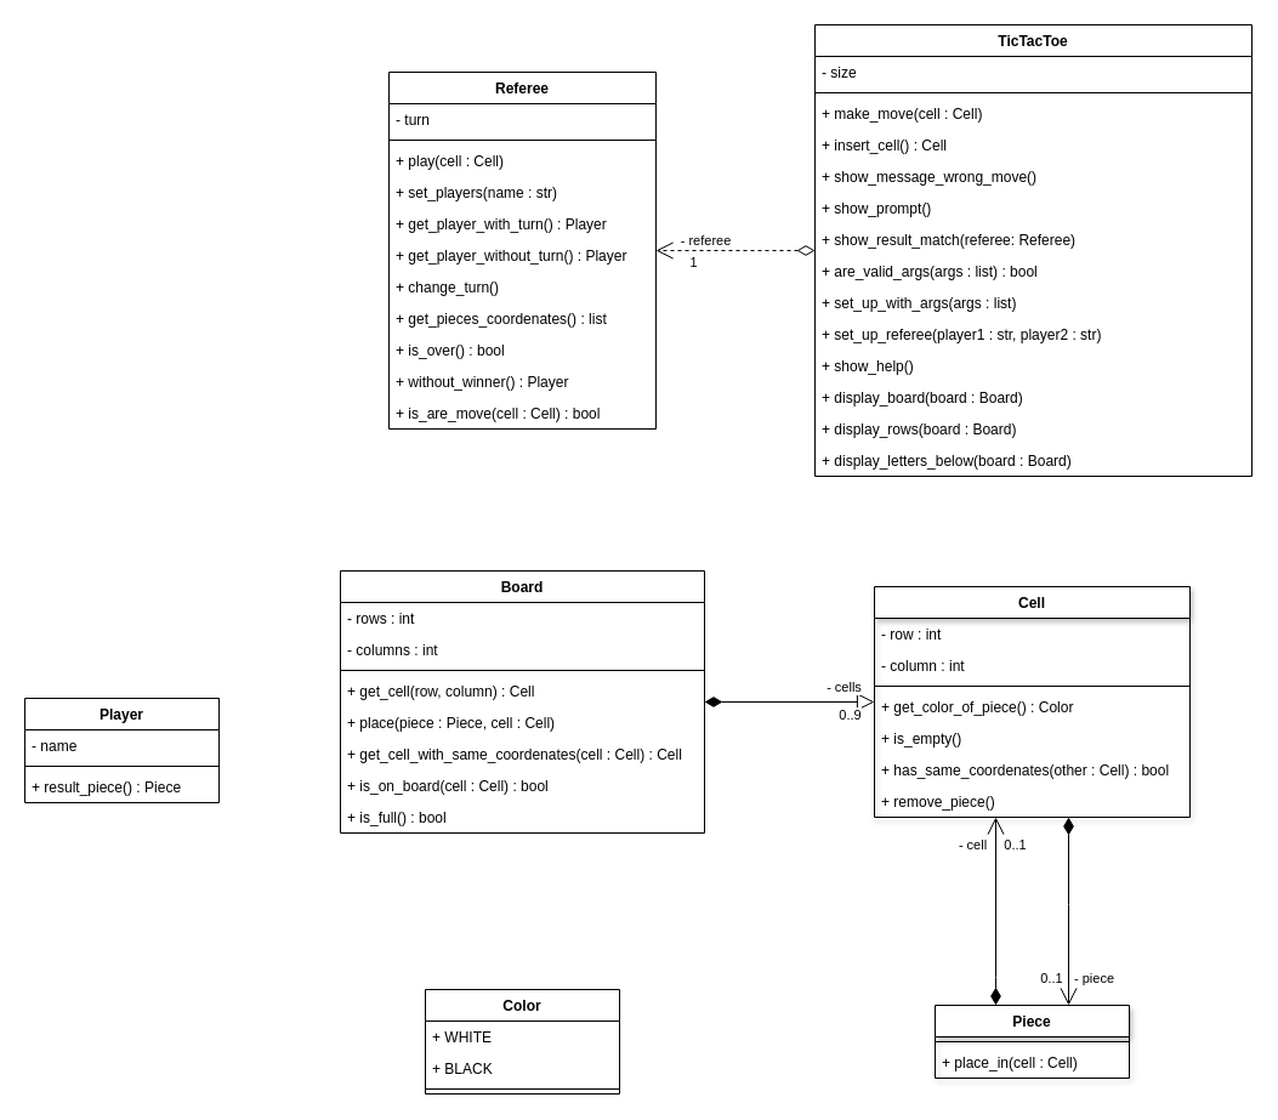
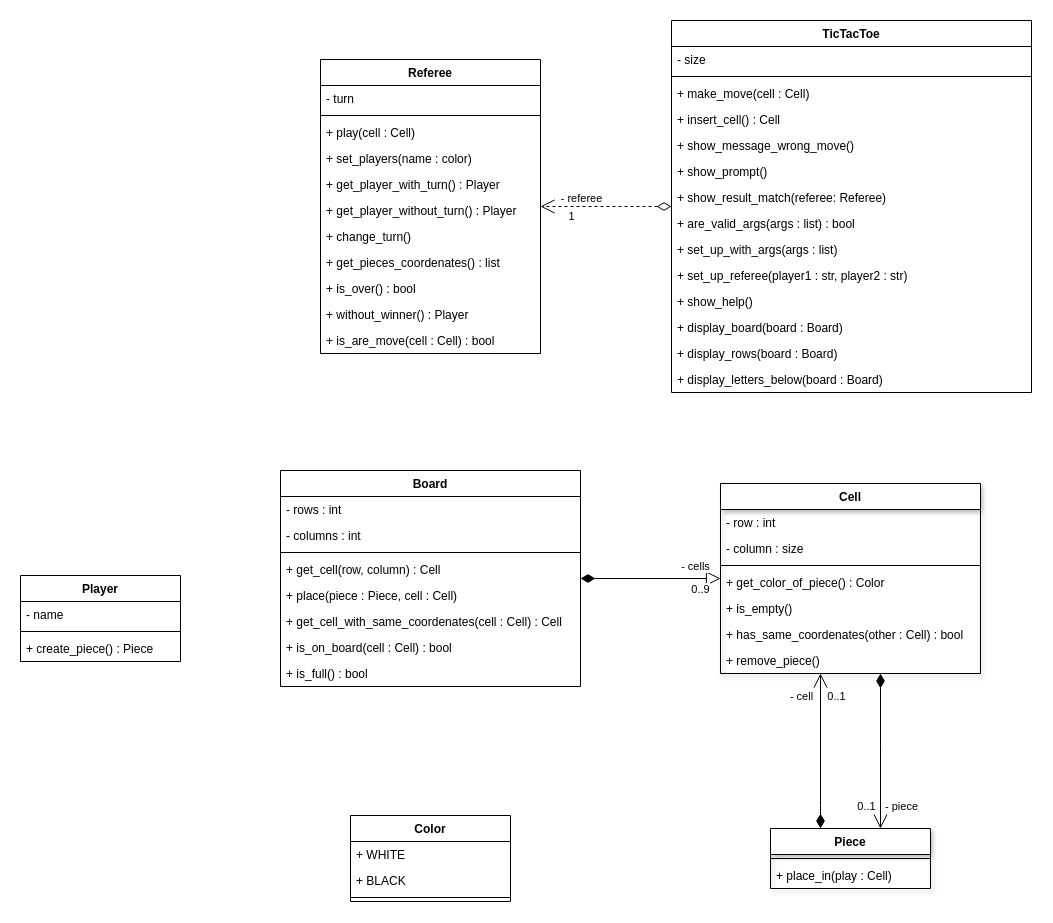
  <mxCell id="0" />
  <mxCell id="1" parent="0" />
  <mxCell id="2" style="edgeStyle=orthogonalEdgeStyle;rounded=0;orthogonalLoop=1;jettySize=auto;html=1;startSize=12;endArrow=block;endFill=0;endSize=12;startArrow=diamondThin;startFill=1;" parent="1" source="48" target="19" edge="1"><mxGeometry relative="1" as="geometry"><mxPoint x="620" y="505" as="targetPoint" /></mxGeometry></mxCell>
  <mxCell id="3" value="0..9" style="edgeLabel;html=1;align=center;verticalAlign=middle;resizable=0;points=[];" parent="2" vertex="1" connectable="0"><mxGeometry x="0.762" y="-1" relative="1" as="geometry"><mxPoint x="-4" y="9" as="offset" /></mxGeometry></mxCell>
  <mxCell id="4" value="- cells" style="edgeLabel;html=1;align=center;verticalAlign=middle;resizable=0;points=[];" parent="2" vertex="1" connectable="0"><mxGeometry x="0.273" y="-1" relative="1" as="geometry"><mxPoint x="25.0" y="-14" as="offset" /></mxGeometry></mxCell>
  <mxCell id="5" style="edgeStyle=orthogonalEdgeStyle;rounded=0;orthogonalLoop=1;jettySize=auto;html=1;startArrow=open;startFill=0;startSize=12;endArrow=diamondThin;endFill=1;endSize=12;" parent="1" source="19" target="27" edge="1"><mxGeometry relative="1" as="geometry"><Array as="points"><mxPoint x="820" y="805" /><mxPoint x="820" y="805" /></Array></mxGeometry></mxCell>
  <mxCell id="6" value="- cell" style="edgeLabel;html=1;align=center;verticalAlign=middle;resizable=0;points=[];" parent="5" vertex="1" connectable="0"><mxGeometry x="0.48" y="-94" relative="1" as="geometry"><mxPoint x="74" y="-93" as="offset" /></mxGeometry></mxCell>
  <mxCell id="7" value="0..1" style="edgeLabel;html=1;align=center;verticalAlign=middle;resizable=0;points=[];" parent="5" vertex="1" connectable="0"><mxGeometry x="0.48" y="62" relative="1" as="geometry"><mxPoint x="-47" y="-93" as="offset" /></mxGeometry></mxCell>
  <mxCell id="8" style="edgeStyle=orthogonalEdgeStyle;rounded=0;orthogonalLoop=1;jettySize=auto;html=1;startArrow=open;startFill=0;startSize=12;endArrow=diamondThin;endFill=1;endSize=12;" parent="1" source="27" target="19" edge="1"><mxGeometry relative="1" as="geometry"><mxPoint x="790" y="815" as="sourcePoint" /><Array as="points"><mxPoint x="880" y="745" /><mxPoint x="880" y="745" /></Array></mxGeometry></mxCell>
  <mxCell id="9" value="- piece" style="edgeLabel;html=1;align=center;verticalAlign=middle;resizable=0;points=[];" parent="8" vertex="1" connectable="0"><mxGeometry x="0.039" y="-54" relative="1" as="geometry"><mxPoint x="-34" y="58" as="offset" /></mxGeometry></mxCell>
  <mxCell id="10" value="0..1" style="edgeLabel;html=1;align=center;verticalAlign=middle;resizable=0;points=[];" parent="8" vertex="1" connectable="0"><mxGeometry x="0.039" y="-20" relative="1" as="geometry"><mxPoint x="-35" y="58" as="offset" /></mxGeometry></mxCell>
  <mxCell id="11" value="Color" style="swimlane;fontStyle=1;align=center;verticalAlign=top;childLayout=stackLayout;horizontal=1;startSize=26;horizontalStack=0;resizeParent=1;resizeParentMax=0;resizeLast=0;collapsible=1;marginBottom=0;" parent="1" vertex="1"><mxGeometry x="350" y="815" width="160" height="86" as="geometry" /></mxCell>
  <mxCell id="12" value="+ WHITE" style="text;strokeColor=none;fillColor=none;align=left;verticalAlign=top;spacingLeft=4;spacingRight=4;overflow=hidden;rotatable=0;points=[[0,0.5],[1,0.5]];portConstraint=eastwest;" parent="11" vertex="1"><mxGeometry y="26" width="160" height="26" as="geometry" /></mxCell>
  <mxCell id="13" value="+ BLACK" style="text;strokeColor=none;fillColor=none;align=left;verticalAlign=top;spacingLeft=4;spacingRight=4;overflow=hidden;rotatable=0;points=[[0,0.5],[1,0.5]];portConstraint=eastwest;" parent="11" vertex="1"><mxGeometry y="52" width="160" height="26" as="geometry" /></mxCell>
  <mxCell id="14" value="" style="line;strokeWidth=1;fillColor=none;align=left;verticalAlign=middle;spacingTop=-1;spacingLeft=3;spacingRight=3;rotatable=0;labelPosition=right;points=[];portConstraint=eastwest;" parent="11" vertex="1"><mxGeometry y="78" width="160" height="8" as="geometry" /></mxCell>
  <mxCell id="15" value="Player" style="swimlane;fontStyle=1;align=center;verticalAlign=top;childLayout=stackLayout;horizontal=1;startSize=26;horizontalStack=0;resizeParent=1;resizeParentMax=0;resizeLast=0;collapsible=1;marginBottom=0;" parent="1" vertex="1"><mxGeometry x="20" y="575" width="160" height="86" as="geometry" /></mxCell>
  <mxCell id="16" value="- name" style="text;strokeColor=none;fillColor=none;align=left;verticalAlign=top;spacingLeft=4;spacingRight=4;overflow=hidden;rotatable=0;points=[[0,0.5],[1,0.5]];portConstraint=eastwest;" parent="15" vertex="1"><mxGeometry y="26" width="160" height="26" as="geometry" /></mxCell>
  <mxCell id="17" value="" style="line;strokeWidth=1;fillColor=none;align=left;verticalAlign=middle;spacingTop=-1;spacingLeft=3;spacingRight=3;rotatable=0;labelPosition=right;points=[];portConstraint=eastwest;" parent="15" vertex="1"><mxGeometry y="52" width="160" height="8" as="geometry" /></mxCell>
- <mxCell id="18" value="+ result_piece() : Piece" style="text;strokeColor=none;fillColor=none;align=left;verticalAlign=top;spacingLeft=4;spacingRight=4;overflow=hidden;rotatable=0;points=[[0,0.5],[1,0.5]];portConstraint=eastwest;" parent="15" vertex="1"><mxGeometry y="60" width="160" height="26" as="geometry" /></mxCell>
+ <mxCell id="18" value="+ create_piece() : Piece" style="text;strokeColor=none;fillColor=none;align=left;verticalAlign=top;spacingLeft=4;spacingRight=4;overflow=hidden;rotatable=0;points=[[0,0.5],[1,0.5]];portConstraint=eastwest;" parent="15" vertex="1"><mxGeometry y="60" width="160" height="26" as="geometry" /></mxCell>
  <mxCell id="19" value="Cell" style="swimlane;fontStyle=1;align=center;verticalAlign=top;childLayout=stackLayout;horizontal=1;startSize=26;horizontalStack=0;resizeParent=1;resizeParentMax=0;resizeLast=0;collapsible=1;marginBottom=0;shadow=1;" parent="1" vertex="1"><mxGeometry x="720" y="483" width="260" height="190" as="geometry" /></mxCell>
  <mxCell id="20" value="- row : int" style="text;strokeColor=none;fillColor=none;align=left;verticalAlign=top;spacingLeft=4;spacingRight=4;overflow=hidden;rotatable=0;points=[[0,0.5],[1,0.5]];portConstraint=eastwest;" parent="19" vertex="1"><mxGeometry y="26" width="260" height="26" as="geometry" /></mxCell>
- <mxCell id="21" value="- column : int" style="text;strokeColor=none;fillColor=none;align=left;verticalAlign=top;spacingLeft=4;spacingRight=4;overflow=hidden;rotatable=0;points=[[0,0.5],[1,0.5]];portConstraint=eastwest;" parent="19" vertex="1"><mxGeometry y="52" width="260" height="26" as="geometry" /></mxCell>
+ <mxCell id="21" value="- column : size" style="text;strokeColor=none;fillColor=none;align=left;verticalAlign=top;spacingLeft=4;spacingRight=4;overflow=hidden;rotatable=0;points=[[0,0.5],[1,0.5]];portConstraint=eastwest;" parent="19" vertex="1"><mxGeometry y="52" width="260" height="26" as="geometry" /></mxCell>
  <mxCell id="22" value="" style="line;strokeWidth=1;fillColor=none;align=left;verticalAlign=middle;spacingTop=-1;spacingLeft=3;spacingRight=3;rotatable=0;labelPosition=right;points=[];portConstraint=eastwest;" parent="19" vertex="1"><mxGeometry y="78" width="260" height="8" as="geometry" /></mxCell>
  <mxCell id="23" value="+ get_color_of_piece() : Color" style="text;strokeColor=none;fillColor=none;align=left;verticalAlign=top;spacingLeft=4;spacingRight=4;overflow=hidden;rotatable=0;points=[[0,0.5],[1,0.5]];portConstraint=eastwest;" parent="19" vertex="1"><mxGeometry y="86" width="260" height="26" as="geometry" /></mxCell>
  <mxCell id="24" value="+ is_empty()" style="text;strokeColor=none;fillColor=none;align=left;verticalAlign=top;spacingLeft=4;spacingRight=4;overflow=hidden;rotatable=0;points=[[0,0.5],[1,0.5]];portConstraint=eastwest;" parent="19" vertex="1"><mxGeometry y="112" width="260" height="26" as="geometry" /></mxCell>
  <mxCell id="25" value="+ has_same_coordenates(other : Cell) : bool" style="text;strokeColor=none;fillColor=none;align=left;verticalAlign=top;spacingLeft=4;spacingRight=4;overflow=hidden;rotatable=0;points=[[0,0.5],[1,0.5]];portConstraint=eastwest;" parent="19" vertex="1"><mxGeometry y="138" width="260" height="26" as="geometry" /></mxCell>
  <mxCell id="26" value="+ remove_piece()" style="text;strokeColor=none;fillColor=none;align=left;verticalAlign=top;spacingLeft=4;spacingRight=4;overflow=hidden;rotatable=0;points=[[0,0.5],[1,0.5]];portConstraint=eastwest;" parent="19" vertex="1"><mxGeometry y="164" width="260" height="26" as="geometry" /></mxCell>
  <mxCell id="27" value="Piece" style="swimlane;fontStyle=1;align=center;verticalAlign=top;childLayout=stackLayout;horizontal=1;startSize=26;horizontalStack=0;resizeParent=1;resizeParentMax=0;resizeLast=0;collapsible=1;marginBottom=0;shadow=1;" parent="1" vertex="1"><mxGeometry x="770" y="828" width="160" height="60" as="geometry" /></mxCell>
  <mxCell id="28" value="" style="line;strokeWidth=1;fillColor=none;align=left;verticalAlign=middle;spacingTop=-1;spacingLeft=3;spacingRight=3;rotatable=0;labelPosition=right;points=[];portConstraint=eastwest;" parent="27" vertex="1"><mxGeometry y="26" width="160" height="8" as="geometry" /></mxCell>
- <mxCell id="29" value="+ place_in(cell : Cell)" style="text;strokeColor=none;fillColor=none;align=left;verticalAlign=top;spacingLeft=4;spacingRight=4;overflow=hidden;rotatable=0;points=[[0,0.5],[1,0.5]];portConstraint=eastwest;" parent="27" vertex="1"><mxGeometry y="34" width="160" height="26" as="geometry" /></mxCell>
+ <mxCell id="29" value="+ place_in(play : Cell)" style="text;strokeColor=none;fillColor=none;align=left;verticalAlign=top;spacingLeft=4;spacingRight=4;overflow=hidden;rotatable=0;points=[[0,0.5],[1,0.5]];portConstraint=eastwest;" parent="27" vertex="1"><mxGeometry y="34" width="160" height="26" as="geometry" /></mxCell>
  <mxCell id="30" style="edgeStyle=orthogonalEdgeStyle;rounded=0;orthogonalLoop=1;jettySize=auto;html=1;startArrow=diamondThin;startFill=0;startSize=12;endArrow=open;endFill=0;endSize=12;dashed=1;" parent="1" source="33" target="57" edge="1"><mxGeometry relative="1" as="geometry" /></mxCell>
  <mxCell id="31" value="- referee" style="edgeLabel;html=1;align=center;verticalAlign=middle;resizable=0;points=[];" parent="30" vertex="1" connectable="0"><mxGeometry x="0.267" relative="1" as="geometry"><mxPoint x="-8" y="-9" as="offset" /></mxGeometry></mxCell>
  <mxCell id="32" value="1" style="edgeLabel;html=1;align=center;verticalAlign=middle;resizable=0;points=[];" parent="30" vertex="1" connectable="0"><mxGeometry x="0.221" y="3" relative="1" as="geometry"><mxPoint x="-21" y="6" as="offset" /></mxGeometry></mxCell>
  <mxCell id="33" value="TicTacToe" style="swimlane;fontStyle=1;align=center;verticalAlign=top;childLayout=stackLayout;horizontal=1;startSize=26;horizontalStack=0;resizeParent=1;resizeParentMax=0;resizeLast=0;collapsible=1;marginBottom=0;" parent="1" vertex="1"><mxGeometry x="671" y="20" width="360" height="372" as="geometry" /></mxCell>
  <mxCell id="34" value="- size" style="text;strokeColor=none;fillColor=none;align=left;verticalAlign=top;spacingLeft=4;spacingRight=4;overflow=hidden;rotatable=0;points=[[0,0.5],[1,0.5]];portConstraint=eastwest;" parent="33" vertex="1"><mxGeometry y="26" width="360" height="26" as="geometry" /></mxCell>
  <mxCell id="35" value="" style="line;strokeWidth=1;fillColor=none;align=left;verticalAlign=middle;spacingTop=-1;spacingLeft=3;spacingRight=3;rotatable=0;labelPosition=right;points=[];portConstraint=eastwest;" parent="33" vertex="1"><mxGeometry y="52" width="360" height="8" as="geometry" /></mxCell>
  <mxCell id="36" value="+ make_move(cell : Cell)" style="text;strokeColor=none;fillColor=none;align=left;verticalAlign=top;spacingLeft=4;spacingRight=4;overflow=hidden;rotatable=0;points=[[0,0.5],[1,0.5]];portConstraint=eastwest;" parent="33" vertex="1"><mxGeometry y="60" width="360" height="26" as="geometry" /></mxCell>
  <mxCell id="37" value="+ insert_cell() : Cell" style="text;strokeColor=none;fillColor=none;align=left;verticalAlign=top;spacingLeft=4;spacingRight=4;overflow=hidden;rotatable=0;points=[[0,0.5],[1,0.5]];portConstraint=eastwest;" parent="33" vertex="1"><mxGeometry y="86" width="360" height="26" as="geometry" /></mxCell>
  <mxCell id="38" value="+ show_message_wrong_move()" style="text;strokeColor=none;fillColor=none;align=left;verticalAlign=top;spacingLeft=4;spacingRight=4;overflow=hidden;rotatable=0;points=[[0,0.5],[1,0.5]];portConstraint=eastwest;" parent="33" vertex="1"><mxGeometry y="112" width="360" height="26" as="geometry" /></mxCell>
  <mxCell id="39" value="+ show_prompt()" style="text;strokeColor=none;fillColor=none;align=left;verticalAlign=top;spacingLeft=4;spacingRight=4;overflow=hidden;rotatable=0;points=[[0,0.5],[1,0.5]];portConstraint=eastwest;" parent="33" vertex="1"><mxGeometry y="138" width="360" height="26" as="geometry" /></mxCell>
  <mxCell id="40" value="+ show_result_match(referee: Referee)" style="text;strokeColor=none;fillColor=none;align=left;verticalAlign=top;spacingLeft=4;spacingRight=4;overflow=hidden;rotatable=0;points=[[0,0.5],[1,0.5]];portConstraint=eastwest;" parent="33" vertex="1"><mxGeometry y="164" width="360" height="26" as="geometry" /></mxCell>
  <mxCell id="41" value="+ are_valid_args(args : list) : bool" style="text;strokeColor=none;fillColor=none;align=left;verticalAlign=top;spacingLeft=4;spacingRight=4;overflow=hidden;rotatable=0;points=[[0,0.5],[1,0.5]];portConstraint=eastwest;" parent="33" vertex="1"><mxGeometry y="190" width="360" height="26" as="geometry" /></mxCell>
  <mxCell id="42" value="+ set_up_with_args(args : list)" style="text;strokeColor=none;fillColor=none;align=left;verticalAlign=top;spacingLeft=4;spacingRight=4;overflow=hidden;rotatable=0;points=[[0,0.5],[1,0.5]];portConstraint=eastwest;" parent="33" vertex="1"><mxGeometry y="216" width="360" height="26" as="geometry" /></mxCell>
  <mxCell id="43" value="+ set_up_referee(player1 : str, player2 : str)" style="text;strokeColor=none;fillColor=none;align=left;verticalAlign=top;spacingLeft=4;spacingRight=4;overflow=hidden;rotatable=0;points=[[0,0.5],[1,0.5]];portConstraint=eastwest;" parent="33" vertex="1"><mxGeometry y="242" width="360" height="26" as="geometry" /></mxCell>
  <mxCell id="44" value="+ show_help()" style="text;strokeColor=none;fillColor=none;align=left;verticalAlign=top;spacingLeft=4;spacingRight=4;overflow=hidden;rotatable=0;points=[[0,0.5],[1,0.5]];portConstraint=eastwest;" parent="33" vertex="1"><mxGeometry y="268" width="360" height="26" as="geometry" /></mxCell>
  <mxCell id="45" value="+ display_board(board : Board)" style="text;strokeColor=none;fillColor=none;align=left;verticalAlign=top;spacingLeft=4;spacingRight=4;overflow=hidden;rotatable=0;points=[[0,0.5],[1,0.5]];portConstraint=eastwest;" parent="33" vertex="1"><mxGeometry y="294" width="360" height="26" as="geometry" /></mxCell>
  <mxCell id="46" value="+ display_rows(board : Board)" style="text;strokeColor=none;fillColor=none;align=left;verticalAlign=top;spacingLeft=4;spacingRight=4;overflow=hidden;rotatable=0;points=[[0,0.5],[1,0.5]];portConstraint=eastwest;" parent="33" vertex="1"><mxGeometry y="320" width="360" height="26" as="geometry" /></mxCell>
  <mxCell id="47" value="+ display_letters_below(board : Board)" style="text;strokeColor=none;fillColor=none;align=left;verticalAlign=top;spacingLeft=4;spacingRight=4;overflow=hidden;rotatable=0;points=[[0,0.5],[1,0.5]];portConstraint=eastwest;" parent="33" vertex="1"><mxGeometry y="346" width="360" height="26" as="geometry" /></mxCell>
  <mxCell id="48" value="Board" style="swimlane;fontStyle=1;align=center;verticalAlign=top;childLayout=stackLayout;horizontal=1;startSize=26;horizontalStack=0;resizeParent=1;resizeParentMax=0;resizeLast=0;collapsible=1;marginBottom=0;" parent="1" vertex="1"><mxGeometry x="280" y="470" width="300" height="216" as="geometry" /></mxCell>
  <mxCell id="49" value="- rows : int" style="text;strokeColor=none;fillColor=none;align=left;verticalAlign=top;spacingLeft=4;spacingRight=4;overflow=hidden;rotatable=0;points=[[0,0.5],[1,0.5]];portConstraint=eastwest;" parent="48" vertex="1"><mxGeometry y="26" width="300" height="26" as="geometry" /></mxCell>
  <mxCell id="50" value="- columns : int" style="text;strokeColor=none;fillColor=none;align=left;verticalAlign=top;spacingLeft=4;spacingRight=4;overflow=hidden;rotatable=0;points=[[0,0.5],[1,0.5]];portConstraint=eastwest;" parent="48" vertex="1"><mxGeometry y="52" width="300" height="26" as="geometry" /></mxCell>
  <mxCell id="51" value="" style="line;strokeWidth=1;fillColor=none;align=left;verticalAlign=middle;spacingTop=-1;spacingLeft=3;spacingRight=3;rotatable=0;labelPosition=right;points=[];portConstraint=eastwest;" parent="48" vertex="1"><mxGeometry y="78" width="300" height="8" as="geometry" /></mxCell>
  <mxCell id="52" value="+ get_cell(row, column) : Cell" style="text;strokeColor=none;fillColor=none;align=left;verticalAlign=top;spacingLeft=4;spacingRight=4;overflow=hidden;rotatable=0;points=[[0,0.5],[1,0.5]];portConstraint=eastwest;" vertex="1" parent="48"><mxGeometry y="86" width="300" height="26" as="geometry" /></mxCell>
  <mxCell id="53" value="+ place(piece : Piece, cell : Cell)" style="text;strokeColor=none;fillColor=none;align=left;verticalAlign=top;spacingLeft=4;spacingRight=4;overflow=hidden;rotatable=0;points=[[0,0.5],[1,0.5]];portConstraint=eastwest;" parent="48" vertex="1"><mxGeometry y="112" width="300" height="26" as="geometry" /></mxCell>
  <mxCell id="54" value="+ get_cell_with_same_coordenates(cell : Cell) : Cell" style="text;strokeColor=none;fillColor=none;align=left;verticalAlign=top;spacingLeft=4;spacingRight=4;overflow=hidden;rotatable=0;points=[[0,0.5],[1,0.5]];portConstraint=eastwest;" parent="48" vertex="1"><mxGeometry y="138" width="300" height="26" as="geometry" /></mxCell>
  <mxCell id="55" value="+ is_on_board(cell : Cell) : bool" style="text;strokeColor=none;fillColor=none;align=left;verticalAlign=top;spacingLeft=4;spacingRight=4;overflow=hidden;rotatable=0;points=[[0,0.5],[1,0.5]];portConstraint=eastwest;" parent="48" vertex="1"><mxGeometry y="164" width="300" height="26" as="geometry" /></mxCell>
  <mxCell id="56" value="+ is_full() : bool" style="text;strokeColor=none;fillColor=none;align=left;verticalAlign=top;spacingLeft=4;spacingRight=4;overflow=hidden;rotatable=0;points=[[0,0.5],[1,0.5]];portConstraint=eastwest;" parent="48" vertex="1"><mxGeometry y="190" width="300" height="26" as="geometry" /></mxCell>
  <mxCell id="57" value="Referee" style="swimlane;fontStyle=1;align=center;verticalAlign=top;childLayout=stackLayout;horizontal=1;startSize=26;horizontalStack=0;resizeParent=1;resizeParentMax=0;resizeLast=0;collapsible=1;marginBottom=0;" parent="1" vertex="1"><mxGeometry x="320" y="59" width="220" height="294" as="geometry" /></mxCell>
  <mxCell id="58" value="- turn" style="text;strokeColor=none;fillColor=none;align=left;verticalAlign=top;spacingLeft=4;spacingRight=4;overflow=hidden;rotatable=0;points=[[0,0.5],[1,0.5]];portConstraint=eastwest;" parent="57" vertex="1"><mxGeometry y="26" width="220" height="26" as="geometry" /></mxCell>
  <mxCell id="59" value="" style="line;strokeWidth=1;fillColor=none;align=left;verticalAlign=middle;spacingTop=-1;spacingLeft=3;spacingRight=3;rotatable=0;labelPosition=right;points=[];portConstraint=eastwest;" parent="57" vertex="1"><mxGeometry y="52" width="220" height="8" as="geometry" /></mxCell>
  <mxCell id="60" value="+ play(cell : Cell)" style="text;strokeColor=none;fillColor=none;align=left;verticalAlign=top;spacingLeft=4;spacingRight=4;overflow=hidden;rotatable=0;points=[[0,0.5],[1,0.5]];portConstraint=eastwest;" parent="57" vertex="1"><mxGeometry y="60" width="220" height="26" as="geometry" /></mxCell>
- <mxCell id="61" value="+ set_players(name : str)" style="text;strokeColor=none;fillColor=none;align=left;verticalAlign=top;spacingLeft=4;spacingRight=4;overflow=hidden;rotatable=0;points=[[0,0.5],[1,0.5]];portConstraint=eastwest;" parent="57" vertex="1"><mxGeometry y="86" width="220" height="26" as="geometry" /></mxCell>
+ <mxCell id="61" value="+ set_players(name : color)" style="text;strokeColor=none;fillColor=none;align=left;verticalAlign=top;spacingLeft=4;spacingRight=4;overflow=hidden;rotatable=0;points=[[0,0.5],[1,0.5]];portConstraint=eastwest;" parent="57" vertex="1"><mxGeometry y="86" width="220" height="26" as="geometry" /></mxCell>
  <mxCell id="62" value="+ get_player_with_turn() : Player" style="text;strokeColor=none;fillColor=none;align=left;verticalAlign=top;spacingLeft=4;spacingRight=4;overflow=hidden;rotatable=0;points=[[0,0.5],[1,0.5]];portConstraint=eastwest;" parent="57" vertex="1"><mxGeometry y="112" width="220" height="26" as="geometry" /></mxCell>
  <mxCell id="63" value="+ get_player_without_turn() : Player" style="text;strokeColor=none;fillColor=none;align=left;verticalAlign=top;spacingLeft=4;spacingRight=4;overflow=hidden;rotatable=0;points=[[0,0.5],[1,0.5]];portConstraint=eastwest;" parent="57" vertex="1"><mxGeometry y="138" width="220" height="26" as="geometry" /></mxCell>
  <mxCell id="64" value="+ change_turn()" style="text;strokeColor=none;fillColor=none;align=left;verticalAlign=top;spacingLeft=4;spacingRight=4;overflow=hidden;rotatable=0;points=[[0,0.5],[1,0.5]];portConstraint=eastwest;" parent="57" vertex="1"><mxGeometry y="164" width="220" height="26" as="geometry" /></mxCell>
  <mxCell id="65" value="+ get_pieces_coordenates() : list" style="text;strokeColor=none;fillColor=none;align=left;verticalAlign=top;spacingLeft=4;spacingRight=4;overflow=hidden;rotatable=0;points=[[0,0.5],[1,0.5]];portConstraint=eastwest;" vertex="1" parent="57"><mxGeometry y="190" width="220" height="26" as="geometry" /></mxCell>
  <mxCell id="66" value="+ is_over() : bool" style="text;strokeColor=none;fillColor=none;align=left;verticalAlign=top;spacingLeft=4;spacingRight=4;overflow=hidden;rotatable=0;points=[[0,0.5],[1,0.5]];portConstraint=eastwest;" parent="57" vertex="1"><mxGeometry y="216" width="220" height="26" as="geometry" /></mxCell>
  <mxCell id="67" value="+ without_winner() : Player" style="text;strokeColor=none;fillColor=none;align=left;verticalAlign=top;spacingLeft=4;spacingRight=4;overflow=hidden;rotatable=0;points=[[0,0.5],[1,0.5]];portConstraint=eastwest;" parent="57" vertex="1"><mxGeometry y="242" width="220" height="26" as="geometry" /></mxCell>
  <mxCell id="68" value="+ is_are_move(cell : Cell) : bool" style="text;strokeColor=none;fillColor=none;align=left;verticalAlign=top;spacingLeft=4;spacingRight=4;overflow=hidden;rotatable=0;points=[[0,0.5],[1,0.5]];portConstraint=eastwest;" parent="57" vertex="1"><mxGeometry y="268" width="220" height="26" as="geometry" /></mxCell>
